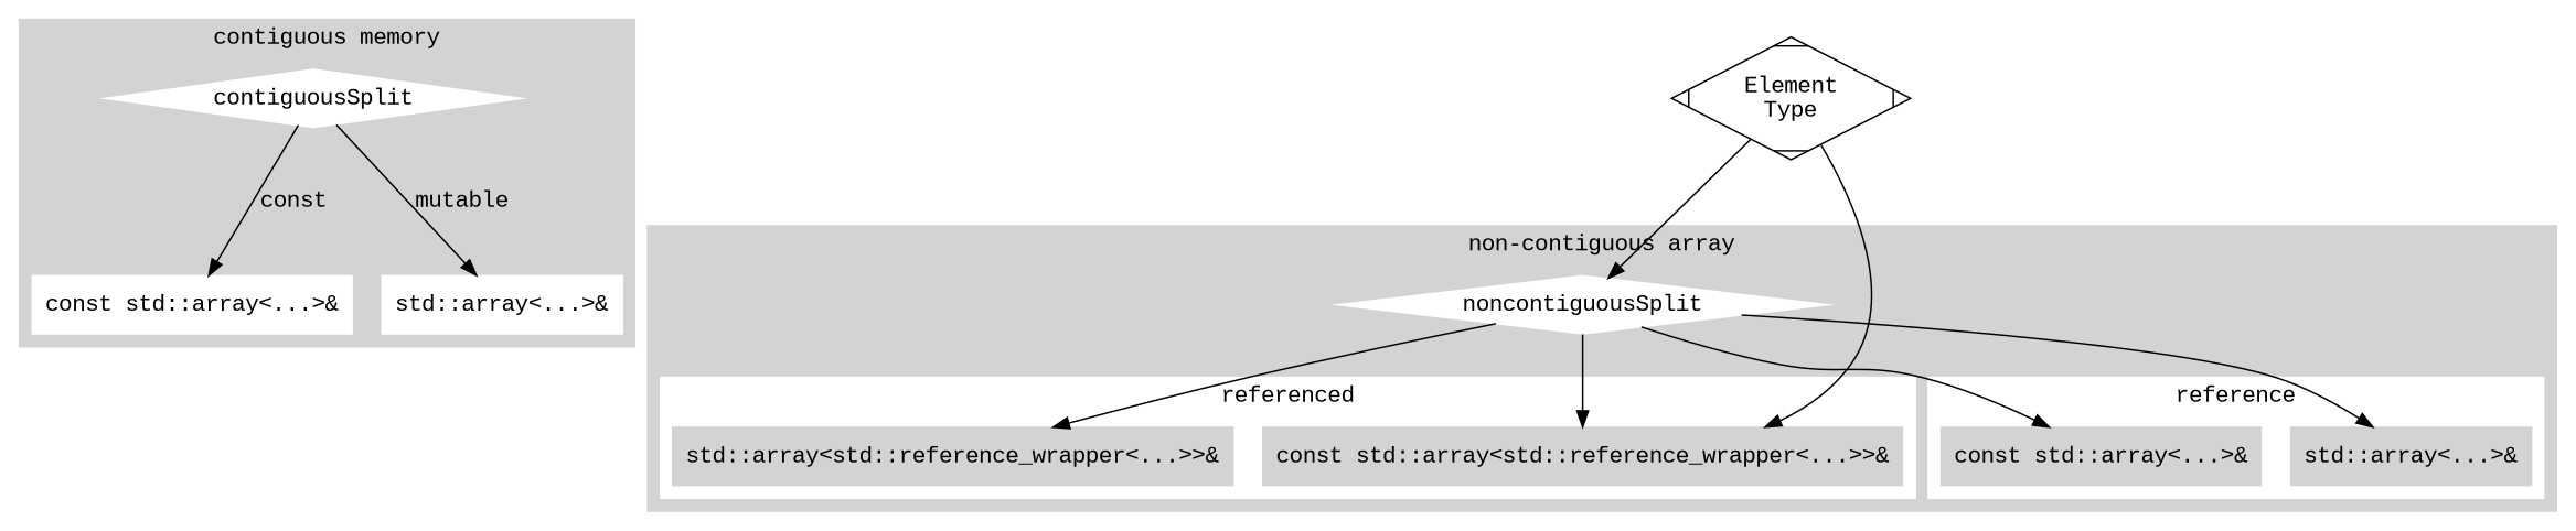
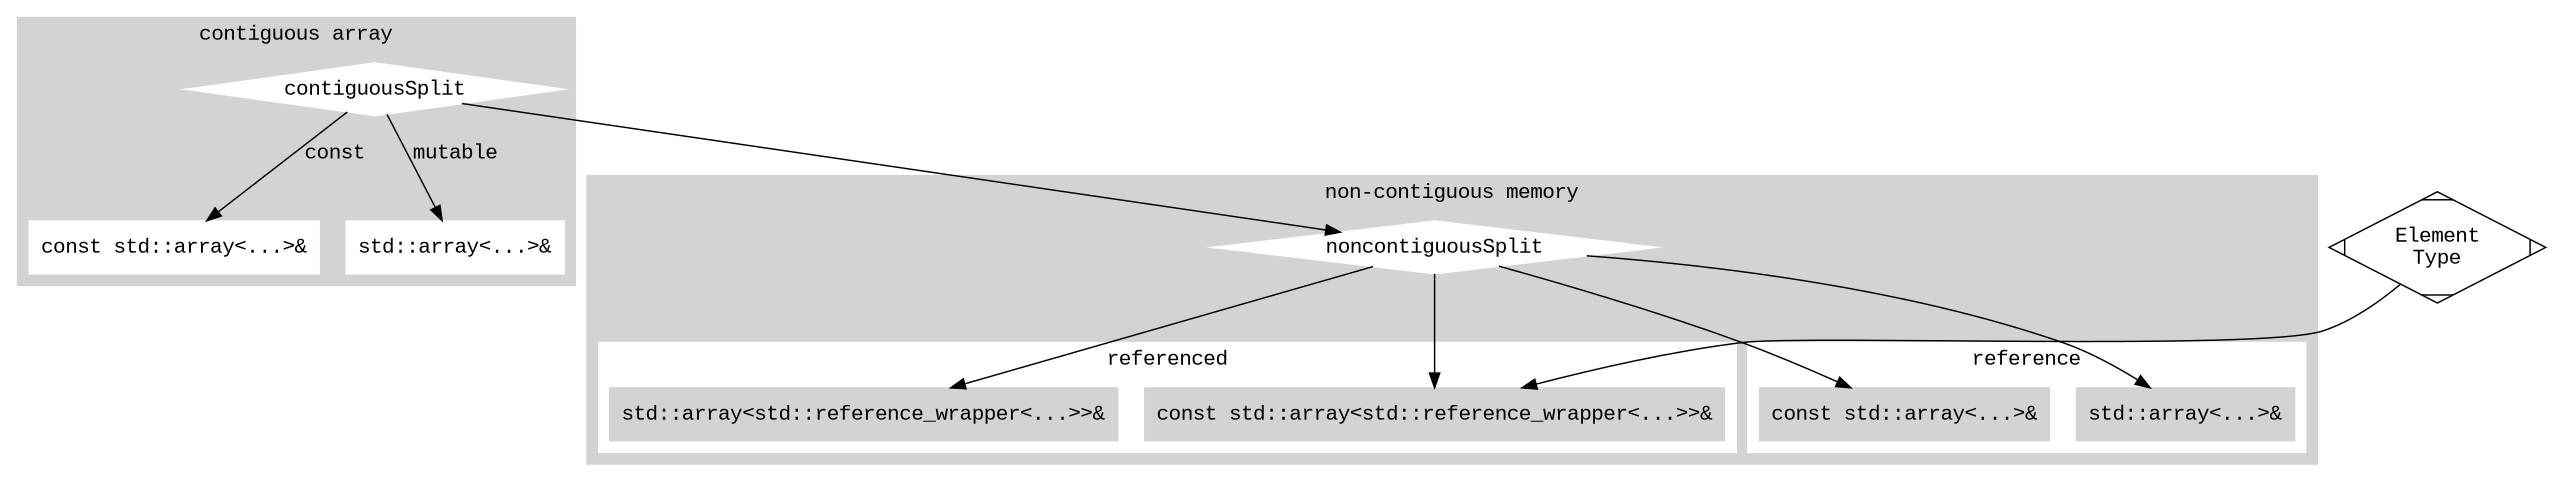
  digraph {
    fontname="Liberation Mono"
    rankdir=TB
    node [color=white fontname="Liberation Mono" shape=M style=filled]
    edge [fontname="Liberation Mono"]
    contiguousSplit [shape=diamond]
    n2 [label="const std::array<...>&"]
    n3 [label="std::array<...>&"]
    n4 [color=lightgray label="const std::array<std::reference_wrapper<...>>&"]
    n5 [color=lightgray label="std::array<std::reference_wrapper<...>>&"]
    n6 [color=lightgray label="const std::array<...>&"]
    n7 [color=lightgray label="std::array<...>&"]
    noncontiguousSplit [shape=diamond]
    n9 [label="Element\nType" shape=Mdiamond color="" style=""]
    subgraph cluster_1 {
      color=lightgrey
-     label="contiguous memory"
+     label="contiguous array"
      style=filled
      contiguousSplit
      n2
      n3
    }
    subgraph cluster_2 {
      color=lightgrey
-     label="non-contiguous array"
+     label="non-contiguous memory"
      style=filled
      noncontiguousSplit
      subgraph cluster_3 {
        color=white
        label=referenced
        style=filled
        n4
        n5
      }
      subgraph cluster_4 {
        color=white
        label=reference
        style=filled
        n6
        n7
      }
    }
    contiguousSplit -> n2 [label=const]
    contiguousSplit -> n3 [label=mutable]
    noncontiguousSplit -> n4
    noncontiguousSplit -> n5
    noncontiguousSplit -> n6
    noncontiguousSplit -> n7
    n9 -> n4
-   n9 -> noncontiguousSplit
+   contiguousSplit -> noncontiguousSplit
  }
